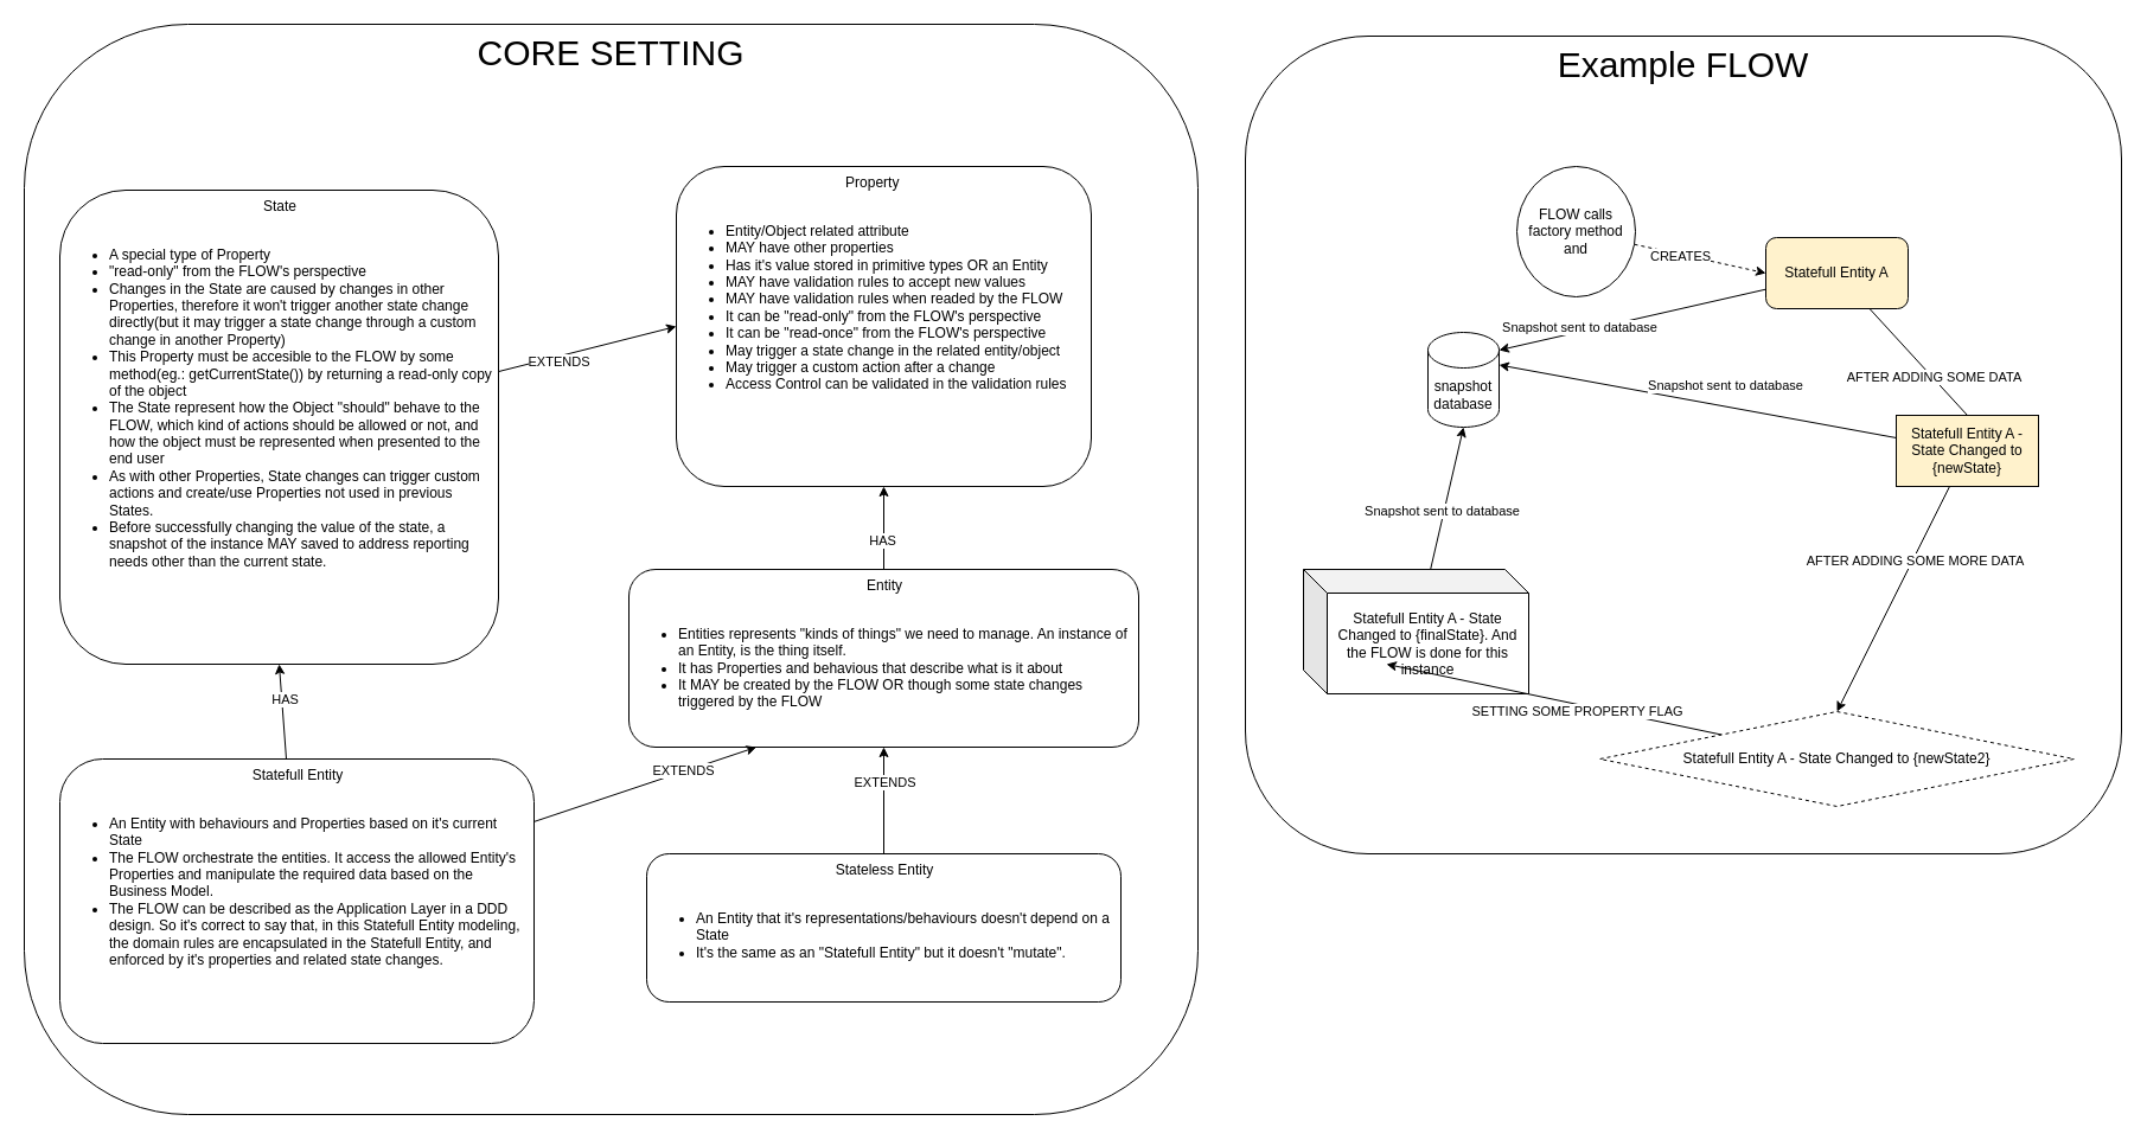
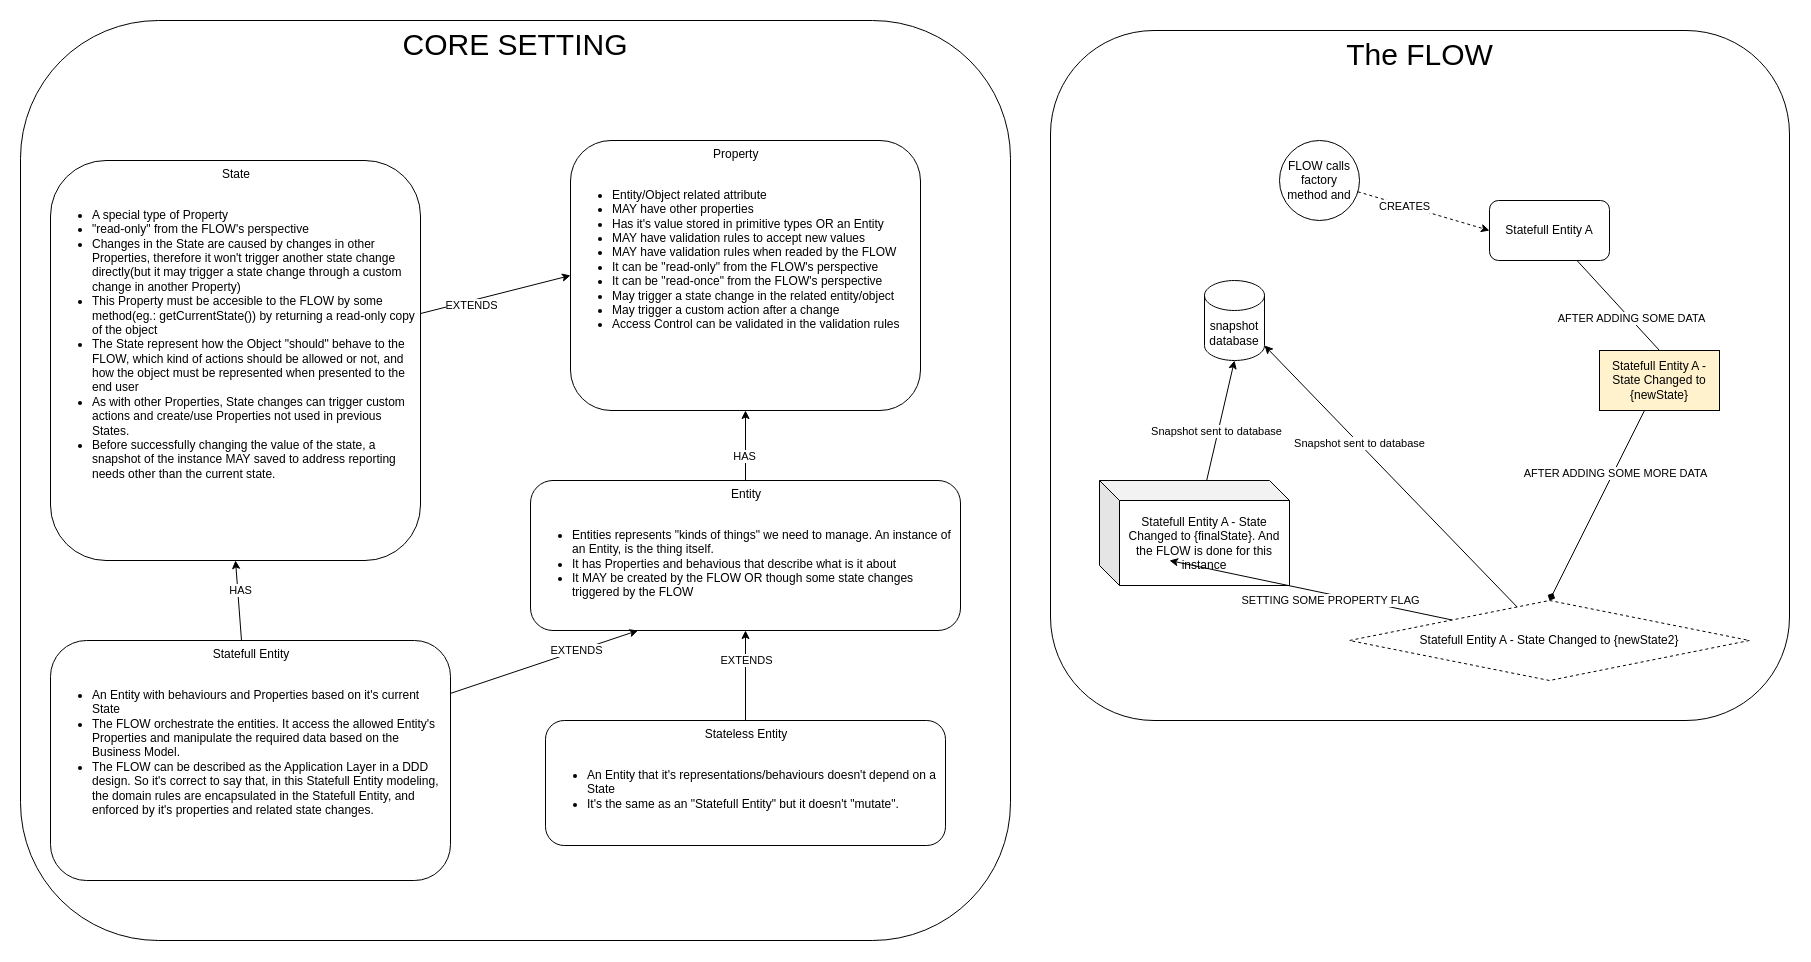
  <mxCell id="0" />
  <mxCell id="1" parent="0" />
  <mxCell id="2" value="" style="group" vertex="1" connectable="0" parent="1"><mxGeometry x="1050" y="30" width="739" height="690" as="geometry" /></mxCell>
- <mxCell id="3" value="Example FLOW" style="rounded=1;whiteSpace=wrap;html=1;fontSize=30;verticalAlign=top;" vertex="1" parent="2"><mxGeometry width="739" height="690" as="geometry" /></mxCell>
- <mxCell id="4" value="Statefull Entity A" style="rounded=1;whiteSpace=wrap;html=1;fillColor=#fff2cc;" vertex="1" parent="2"><mxGeometry x="439" y="170" width="120" height="60" as="geometry" /></mxCell>
+ <mxCell id="3" value="The FLOW" style="rounded=1;whiteSpace=wrap;html=1;fontSize=30;verticalAlign=top;" vertex="1" parent="2"><mxGeometry width="739" height="690" as="geometry" /></mxCell>
+ <mxCell id="4" value="Statefull Entity A" style="rounded=1;whiteSpace=wrap;html=1;" vertex="1" parent="2"><mxGeometry x="439" y="170" width="120" height="60" as="geometry" /></mxCell>
  <mxCell id="5" style="edgeStyle=none;html=1;entryX=0;entryY=0.5;entryDx=0;entryDy=0;dashed=1;" edge="1" parent="2" source="7" target="4"><mxGeometry relative="1" as="geometry" /></mxCell>
  <mxCell id="6" value="CREATES" style="edgeLabel;html=1;align=center;verticalAlign=middle;resizable=0;points=[];" vertex="1" connectable="0" parent="5"><mxGeometry x="-0.302" y="-1" relative="1" as="geometry"><mxPoint as="offset" /></mxGeometry></mxCell>
- <mxCell id="7" value="FLOW calls factory method and" style="ellipse;whiteSpace=wrap;html=1;aspect=fixed;" vertex="1" parent="2"><mxGeometry x="229" y="110" width="100" height="110" as="geometry" /></mxCell>
+ <mxCell id="7" value="FLOW calls factory method and" style="ellipse;whiteSpace=wrap;html=1;aspect=fixed;" vertex="1" parent="2"><mxGeometry x="229" y="110" width="80" height="80" as="geometry" /></mxCell>
  <mxCell id="8" value="Statefull Entity A - State Changed to {newState}" style="rounded=0;whiteSpace=wrap;html=1;fillColor=#fff2cc;" vertex="1" parent="2"><mxGeometry x="549" y="320" width="120" height="60" as="geometry" /></mxCell>
  <mxCell id="9" style="edgeStyle=none;html=1;entryX=0.5;entryY=0;entryDx=0;entryDy=0;endArrow=none;" edge="1" parent="2" source="4" target="8"><mxGeometry relative="1" as="geometry" /></mxCell>
  <mxCell id="10" value="AFTER ADDING SOME DATA" style="edgeLabel;html=1;align=center;verticalAlign=middle;resizable=0;points=[];" vertex="1" connectable="0" parent="9"><mxGeometry x="0.3" y="1" relative="1" as="geometry"><mxPoint as="offset" /></mxGeometry></mxCell>
  <mxCell id="11" value="Statefull Entity A - State Changed to {newState2}" style="rhombus;whiteSpace=wrap;html=1;dashed=1;" vertex="1" parent="2"><mxGeometry x="299" y="570" width="400" height="80" as="geometry" /></mxCell>
- <mxCell id="12" style="edgeStyle=none;html=1;entryX=0.5;entryY=0;entryDx=0;entryDy=0;" edge="1" parent="2" source="8" target="11"><mxGeometry relative="1" as="geometry" /></mxCell>
+ <mxCell id="12" style="edgeStyle=none;html=1;entryX=0.5;entryY=0;entryDx=0;entryDy=0;endArrow=diamond;" edge="1" parent="2" source="8" target="11"><mxGeometry relative="1" as="geometry" /></mxCell>
  <mxCell id="13" value="AFTER ADDING SOME MORE DATA" style="edgeLabel;html=1;align=center;verticalAlign=middle;resizable=0;points=[];" vertex="1" connectable="0" parent="12"><mxGeometry x="-0.347" y="1" relative="1" as="geometry"><mxPoint as="offset" /></mxGeometry></mxCell>
  <mxCell id="14" value="Statefull Entity A - State Changed to {finalState}. And the FLOW is done for this instance" style="shape=cube;whiteSpace=wrap;html=1;boundedLbl=1;backgroundOutline=1;darkOpacity=0.05;darkOpacity2=0.1;" vertex="1" parent="2"><mxGeometry x="49" y="450" width="190" height="105" as="geometry" /></mxCell>
  <mxCell id="15" style="edgeStyle=none;html=1;entryX=0;entryY=0;entryDx=70;entryDy=80;entryPerimeter=0;" edge="1" parent="2" source="11" target="14"><mxGeometry relative="1" as="geometry"><mxPoint x="1280" y="200" as="targetPoint" /></mxGeometry></mxCell>
  <mxCell id="16" value="SETTING SOME PROPERTY FLAG" style="edgeLabel;html=1;align=center;verticalAlign=middle;resizable=0;points=[];" vertex="1" connectable="0" parent="15"><mxGeometry x="0.164" relative="1" as="geometry"><mxPoint x="42" y="15" as="offset" /></mxGeometry></mxCell>
  <mxCell id="17" value="snapshot database" style="shape=cylinder3;whiteSpace=wrap;html=1;boundedLbl=1;backgroundOutline=1;size=15;" vertex="1" parent="2"><mxGeometry x="154" y="250" width="60" height="80" as="geometry" /></mxCell>
- <mxCell id="18" style="edgeStyle=none;html=1;entryX=1;entryY=0;entryDx=0;entryDy=15;entryPerimeter=0;" edge="1" parent="2" source="4" target="17"><mxGeometry relative="1" as="geometry" /></mxCell>
- <mxCell id="19" value="Snapshot sent to database" style="edgeLabel;html=1;align=center;verticalAlign=middle;resizable=0;points=[];" vertex="1" connectable="0" parent="18"><mxGeometry x="0.22" relative="1" as="geometry"><mxPoint x="-20" as="offset" /></mxGeometry></mxCell>
- <mxCell id="20" style="edgeStyle=none;html=1;entryX=1;entryY=0;entryDx=0;entryDy=27.5;entryPerimeter=0;" edge="1" parent="2" source="8" target="17"><mxGeometry relative="1" as="geometry" /></mxCell>
- <mxCell id="21" value="Snapshot sent to database" style="edgeLabel;html=1;align=center;verticalAlign=middle;resizable=0;points=[];" vertex="1" connectable="0" parent="20"><mxGeometry x="-0.324" relative="1" as="geometry"><mxPoint x="-31" y="-24" as="offset" /></mxGeometry></mxCell>
+ <mxCell id="22" style="edgeStyle=none;html=1;entryX=1;entryY=1;entryDx=0;entryDy=-15;entryPerimeter=0;" edge="1" parent="2" source="11" target="17"><mxGeometry relative="1" as="geometry" /></mxCell>
+ <mxCell id="23" value="Snapshot sent to database" style="edgeLabel;html=1;align=center;verticalAlign=middle;resizable=0;points=[];" vertex="1" connectable="0" parent="22"><mxGeometry x="0.256" relative="1" as="geometry"><mxPoint as="offset" /></mxGeometry></mxCell>
  <mxCell id="24" style="edgeStyle=none;html=1;entryX=0.5;entryY=1;entryDx=0;entryDy=0;entryPerimeter=0;" edge="1" parent="2" source="14" target="17"><mxGeometry relative="1" as="geometry" /></mxCell>
  <mxCell id="25" value="Snapshot sent to database" style="edgeLabel;html=1;align=center;verticalAlign=middle;resizable=0;points=[];" vertex="1" connectable="0" parent="24"><mxGeometry x="-0.185" y="2" relative="1" as="geometry"><mxPoint as="offset" /></mxGeometry></mxCell>
  <mxCell id="26" value="" style="group" vertex="1" connectable="0" parent="1"><mxGeometry x="20" y="20" width="990" height="920" as="geometry" /></mxCell>
  <mxCell id="27" value="CORE SETTING" style="rounded=1;whiteSpace=wrap;html=1;verticalAlign=top;fontSize=30;" vertex="1" parent="26"><mxGeometry width="990" height="920" as="geometry" /></mxCell>
  <mxCell id="28" value="&lt;div style=&quot;text-align: center&quot;&gt;&lt;span&gt;Property&lt;/span&gt;&lt;/div&gt;&lt;br&gt;&lt;div&gt;&lt;ul&gt;&lt;li&gt;Entity/Object related attribute&lt;/li&gt;&lt;li&gt;MAY have other properties&lt;/li&gt;&lt;li&gt;Has it's value stored in primitive types OR an Entity&lt;/li&gt;&lt;li&gt;MAY have validation rules to accept new values&lt;/li&gt;&lt;li&gt;MAY have validation rules when readed by the FLOW&lt;/li&gt;&lt;li&gt;It can be &quot;read-only&quot; from the FLOW's perspective&lt;/li&gt;&lt;li&gt;It can be &quot;read-once&quot; from the FLOW's perspective&lt;/li&gt;&lt;li&gt;May trigger a state change in the related entity/object&lt;/li&gt;&lt;li&gt;May trigger a custom action after a change&lt;/li&gt;&lt;li&gt;Access Control can be validated in the validation rules&lt;/li&gt;&lt;/ul&gt;&lt;/div&gt;" style="rounded=1;whiteSpace=wrap;html=1;verticalAlign=top;align=left;" parent="26" vertex="1"><mxGeometry x="550" y="120" width="350" height="270" as="geometry" /></mxCell>
  <mxCell id="29" style="edgeStyle=none;html=1;entryX=0;entryY=0.5;entryDx=0;entryDy=0;" edge="1" parent="26" source="31" target="28"><mxGeometry relative="1" as="geometry" /></mxCell>
  <mxCell id="30" value="EXTENDS" style="edgeLabel;html=1;align=center;verticalAlign=middle;resizable=0;points=[];" vertex="1" connectable="0" parent="29"><mxGeometry x="-0.335" y="-4" relative="1" as="geometry"><mxPoint as="offset" /></mxGeometry></mxCell>
  <mxCell id="31" value="&lt;div style=&quot;text-align: center&quot;&gt;&lt;span&gt;State&lt;/span&gt;&lt;/div&gt;&lt;br&gt;&lt;div&gt;&lt;ul&gt;&lt;li&gt;A special type of Property&lt;/li&gt;&lt;li&gt;&quot;read-only&quot; from the FLOW's perspective&lt;/li&gt;&lt;li&gt;Changes in the State are caused by changes in other Properties, therefore it won't trigger another state change directly(but it may trigger a state change through a custom change in another Property)&lt;/li&gt;&lt;li&gt;This Property must be accesible to the FLOW by some method(eg.: getCurrentState()) by returning a read-only copy of the&amp;nbsp;object&lt;/li&gt;&lt;li&gt;The State represent how the Object &quot;should&quot; behave to the FLOW, which kind of actions should be allowed or not, and how the object must be represented when presented to the end user&lt;/li&gt;&lt;li&gt;As with other Properties, State changes can trigger custom actions and create/use Properties not used in previous States.&lt;/li&gt;&lt;li&gt;Before successfully changing the value of the state, a snapshot of the instance MAY saved to address reporting needs other than the current state.&lt;/li&gt;&lt;/ul&gt;&lt;/div&gt;" style="rounded=1;whiteSpace=wrap;html=1;verticalAlign=top;align=left;" parent="26" vertex="1"><mxGeometry x="30" y="140" width="370" height="400" as="geometry" /></mxCell>
  <mxCell id="32" value="&lt;div style=&quot;text-align: center&quot;&gt;&lt;span&gt;Statefull Entity&lt;/span&gt;&lt;/div&gt;&lt;br&gt;&lt;div&gt;&lt;ul&gt;&lt;li&gt;An Entity with behaviours and Properties based on it's current State&lt;/li&gt;&lt;li&gt;The FLOW orchestrate the entities. It access the allowed Entity's Properties and manipulate the required data based on the Business Model.&lt;/li&gt;&lt;li&gt;The FLOW can be described as the Application Layer in a DDD design. So it's correct to say that, in this Statefull Entity modeling, the domain rules are encapsulated in the Statefull Entity, and enforced by it's properties and related state changes.&amp;nbsp;&lt;/li&gt;&lt;/ul&gt;&lt;/div&gt;" style="rounded=1;whiteSpace=wrap;html=1;verticalAlign=top;align=left;" vertex="1" parent="26"><mxGeometry x="30" y="620" width="400" height="240" as="geometry" /></mxCell>
  <mxCell id="33" style="edgeStyle=none;html=1;entryX=0.5;entryY=1;entryDx=0;entryDy=0;" edge="1" parent="26" source="32" target="31"><mxGeometry relative="1" as="geometry" /></mxCell>
  <mxCell id="34" value="HAS" style="edgeLabel;html=1;align=center;verticalAlign=middle;resizable=0;points=[];" vertex="1" connectable="0" parent="33"><mxGeometry x="0.236" y="-2" relative="1" as="geometry"><mxPoint as="offset" /></mxGeometry></mxCell>
  <mxCell id="35" value="&lt;div style=&quot;text-align: center&quot;&gt;&lt;span&gt;Stateless Entity&lt;/span&gt;&lt;/div&gt;&lt;br&gt;&lt;div&gt;&lt;ul&gt;&lt;li&gt;An Entity that it's representations/behaviours doesn't depend on a State&amp;nbsp;&lt;/li&gt;&lt;li&gt;&lt;span&gt;It's the same as an &quot;Statefull Entity&quot; but it doesn't &quot;mutate&quot;.&lt;/span&gt;&lt;br&gt;&lt;/li&gt;&lt;/ul&gt;&lt;/div&gt;" style="rounded=1;whiteSpace=wrap;html=1;verticalAlign=top;align=left;" vertex="1" parent="26"><mxGeometry x="525" y="700" width="400" height="125" as="geometry" /></mxCell>
  <mxCell id="36" style="edgeStyle=none;html=1;entryX=0.5;entryY=1;entryDx=0;entryDy=0;" edge="1" parent="26" source="38" target="28"><mxGeometry relative="1" as="geometry" /></mxCell>
  <mxCell id="37" value="HAS" style="edgeLabel;html=1;align=center;verticalAlign=middle;resizable=0;points=[];" vertex="1" connectable="0" parent="36"><mxGeometry x="-0.286" y="2" relative="1" as="geometry"><mxPoint as="offset" /></mxGeometry></mxCell>
  <mxCell id="38" value="&lt;div style=&quot;text-align: center&quot;&gt;&lt;span&gt;Entity&lt;/span&gt;&lt;/div&gt;&lt;br&gt;&lt;div&gt;&lt;ul&gt;&lt;li&gt;Entities represents &quot;kinds of things&quot; we need to manage. An instance of an Entity, is the thing itself.&lt;/li&gt;&lt;li&gt;&lt;span&gt;It has Properties and behavious that describe what is it about&lt;/span&gt;&lt;br&gt;&lt;/li&gt;&lt;li&gt;&lt;span&gt;It MAY be created by the FLOW OR though some state changes triggered by the FLOW&amp;nbsp;&amp;nbsp;&lt;/span&gt;&lt;/li&gt;&lt;/ul&gt;&lt;/div&gt;" style="rounded=1;whiteSpace=wrap;html=1;verticalAlign=top;align=left;" vertex="1" parent="26"><mxGeometry x="510" y="460" width="430" height="150" as="geometry" /></mxCell>
  <mxCell id="39" style="edgeStyle=none;html=1;entryX=0.25;entryY=1;entryDx=0;entryDy=0;" edge="1" parent="26" source="32" target="38"><mxGeometry relative="1" as="geometry" /></mxCell>
  <mxCell id="40" value="EXTENDS" style="edgeLabel;html=1;align=center;verticalAlign=middle;resizable=0;points=[];" vertex="1" connectable="0" parent="39"><mxGeometry x="0.342" y="1" relative="1" as="geometry"><mxPoint as="offset" /></mxGeometry></mxCell>
  <mxCell id="41" style="edgeStyle=none;html=1;entryX=0.5;entryY=1;entryDx=0;entryDy=0;" edge="1" parent="26" source="35" target="38"><mxGeometry relative="1" as="geometry" /></mxCell>
  <mxCell id="42" value="EXTENDS" style="edgeLabel;html=1;align=center;verticalAlign=middle;resizable=0;points=[];" vertex="1" connectable="0" parent="41"><mxGeometry x="0.349" relative="1" as="geometry"><mxPoint as="offset" /></mxGeometry></mxCell>
